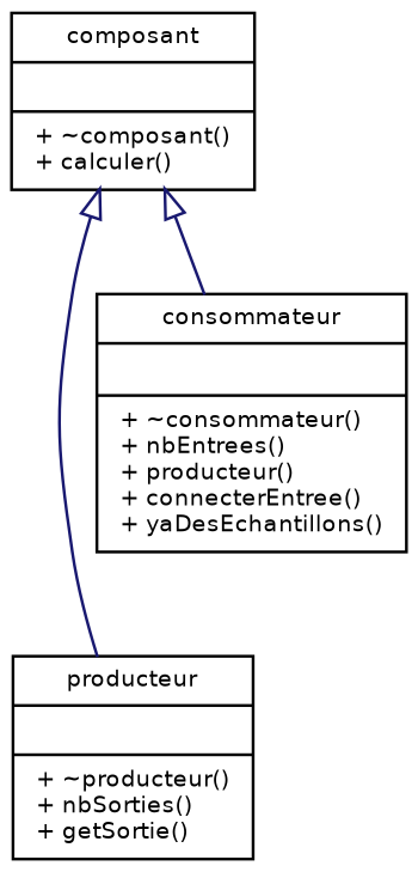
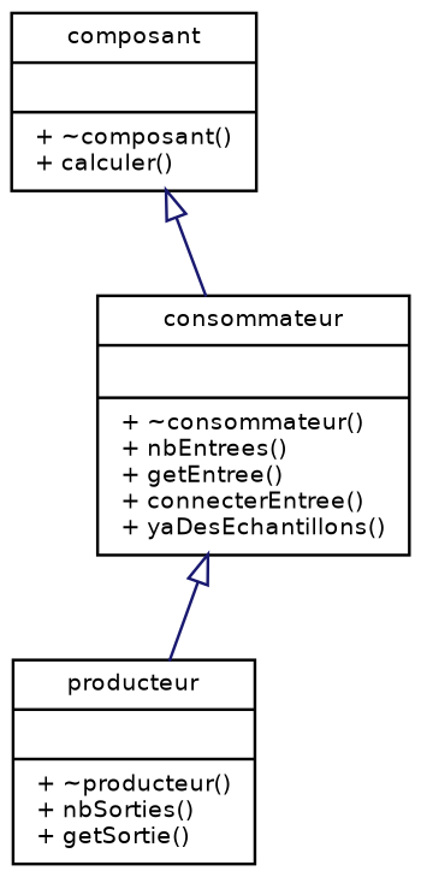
  digraph {
    node [color=black fillcolor=white fontname=Helvetica fontsize=8 shape=record style=filled]
    edge [arrowtail=onormal color=midnightblue dir=back fontname=Helvetica fontsize=8 labelfontname=Helvetica labelfontsize=8 style=solid]
    n1 [height=0.2 label="{producteur\n||+ ~producteur()\l+ nbSorties()\l+ getSortie()\l}" width=0.4]
    n2 [height=0.2 label="{composant\n||+ ~composant()\l+ calculer()\l}" width=0.4]
-   n3 [height=0.2 label="{consommateur\n||+ ~consommateur()\l+ nbEntrees()\l+ producteur()\l+ connecterEntree()\l+ yaDesEchantillons()\l}" width=0.4]
-   n2 -> n1
+   n3 [height=0.2 label="{consommateur\n||+ ~consommateur()\l+ nbEntrees()\l+ getEntree()\l+ connecterEntree()\l+ yaDesEchantillons()\l}" width=0.4]
+   n3 -> n1
    n2 -> n3
  }
